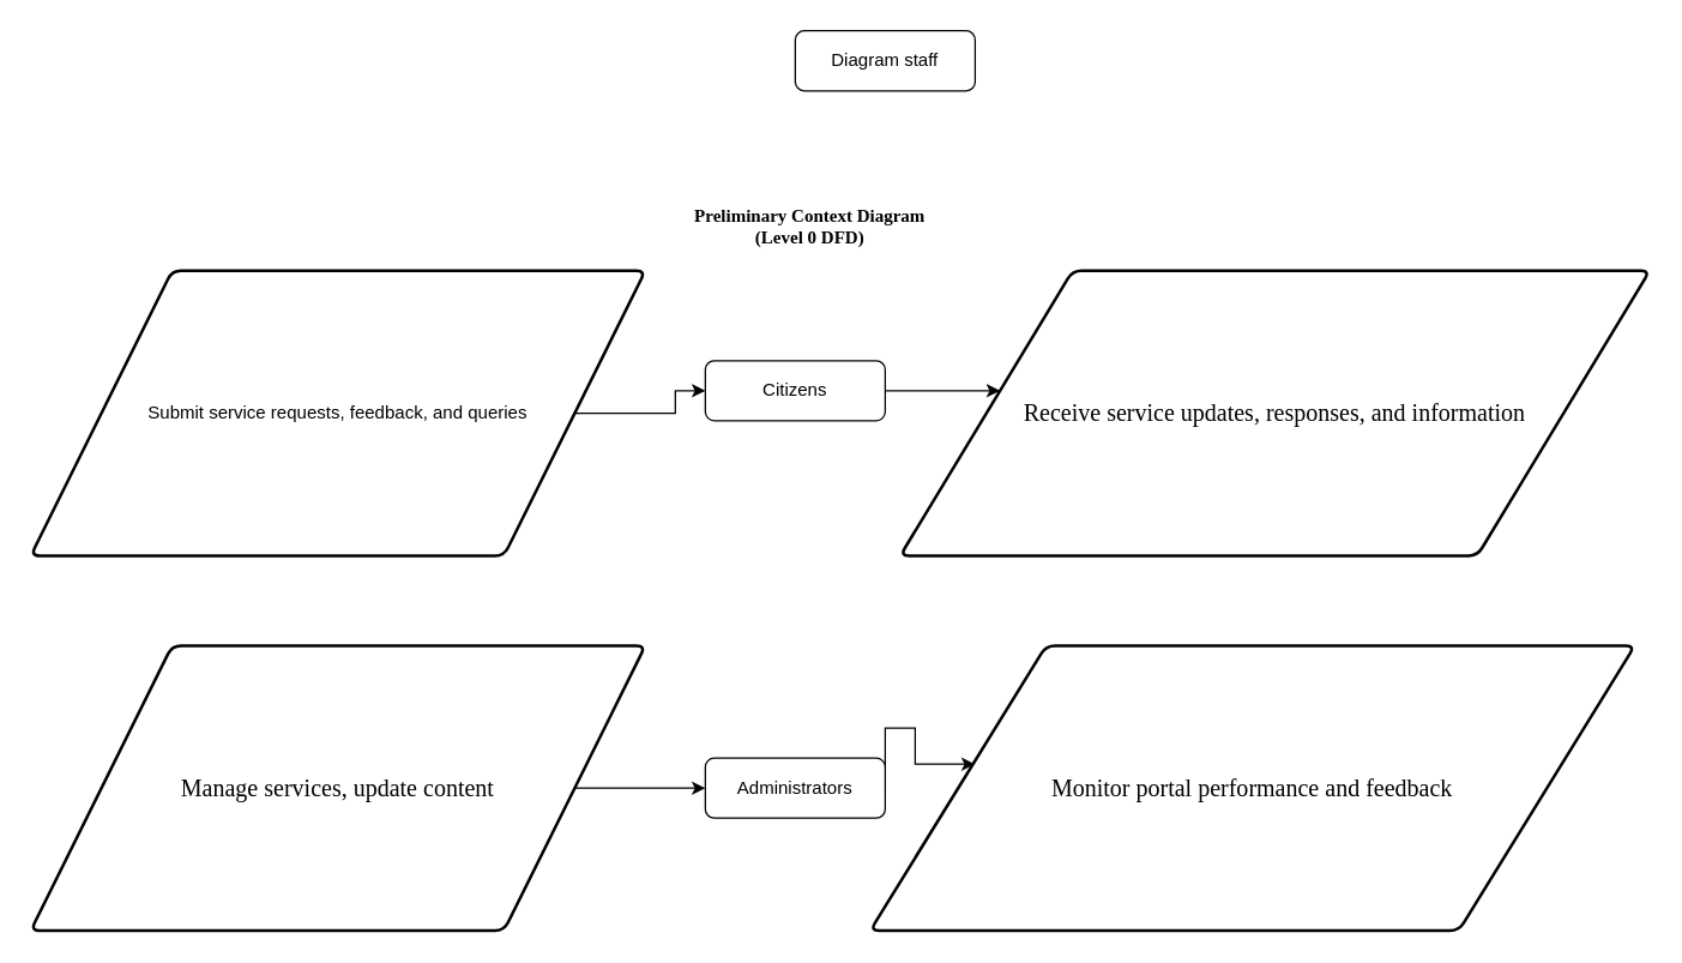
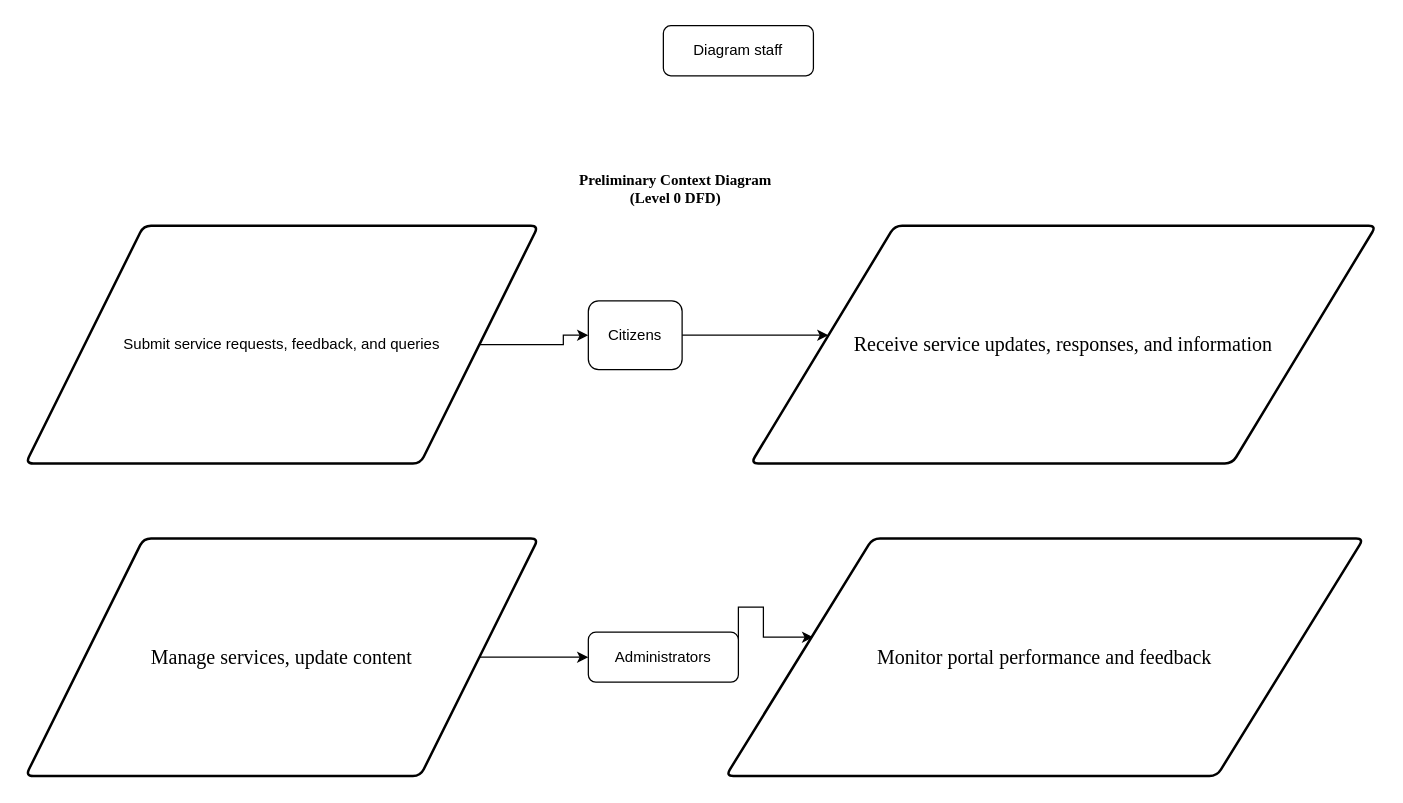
  <mxCell id="0" />
  <mxCell id="1" parent="0" />
  <mxCell id="2" value="" style="edgeStyle=orthogonalEdgeStyle;rounded=0;orthogonalLoop=1;jettySize=auto;html=1;" edge="1" parent="1" source="3" target="9"><mxGeometry relative="1" as="geometry"><Array as="points"><mxPoint x="690" y="250" /><mxPoint x="690" y="250" /></Array></mxGeometry></mxCell>
- <mxCell id="3" value="Citizens" style="rounded=1;whiteSpace=wrap;html=1;fontSize=12;glass=0;strokeWidth=1;shadow=0;" parent="1" vertex="1"><mxGeometry x="470" y="240" width="120" height="40" as="geometry" /></mxCell>
+ <mxCell id="3" value="Citizens" style="rounded=1;whiteSpace=wrap;html=1;fontSize=12;glass=0;strokeWidth=1;shadow=0;" parent="1" vertex="1"><mxGeometry x="470" y="240" width="75" height="55" as="geometry" /></mxCell>
  <mxCell id="4" style="edgeStyle=orthogonalEdgeStyle;rounded=0;orthogonalLoop=1;jettySize=auto;html=1;entryX=0.137;entryY=0.416;entryDx=0;entryDy=0;entryPerimeter=0;exitX=1;exitY=0.5;exitDx=0;exitDy=0;" edge="1" parent="1" source="5" target="12"><mxGeometry relative="1" as="geometry"><Array as="points"><mxPoint x="590" y="485" /><mxPoint x="610" y="485" /><mxPoint x="610" y="509" /></Array></mxGeometry></mxCell>
  <mxCell id="5" value="Administrators" style="rounded=1;whiteSpace=wrap;html=1;" vertex="1" parent="1"><mxGeometry x="470" y="505" width="120" height="40" as="geometry" /></mxCell>
  <mxCell id="6" value="Diagram staff" style="rounded=1;whiteSpace=wrap;html=1;" vertex="1" parent="1"><mxGeometry x="530" y="20" width="120" height="40" as="geometry" /></mxCell>
  <mxCell id="7" value="" style="edgeStyle=orthogonalEdgeStyle;rounded=0;orthogonalLoop=1;jettySize=auto;html=1;" edge="1" parent="1" source="8" target="3"><mxGeometry relative="1" as="geometry" /></mxCell>
  <mxCell id="8" value="Submit service requests, feedback, and queries " style="shape=parallelogram;html=1;strokeWidth=2;perimeter=parallelogramPerimeter;whiteSpace=wrap;rounded=1;arcSize=12;size=0.23;" vertex="1" parent="1"><mxGeometry x="20" y="180" width="410" height="190" as="geometry" /></mxCell>
  <mxCell id="9" value="&lt;span style=&quot;font-size:12.0pt;line-height:&lt;br/&gt;107%;font-family:&amp;quot;Times New Roman&amp;quot;,serif;mso-fareast-font-family:&amp;quot;Times New Roman&amp;quot;;&lt;br/&gt;mso-font-kerning:0pt;mso-ligatures:none;mso-ansi-language:EN-GB;mso-fareast-language:&lt;br/&gt;IT;mso-bidi-language:AR-SA&quot; lang=&quot;EN-GB&quot;&gt;Receive service updates, responses, and information&lt;/span&gt;" style="shape=parallelogram;html=1;strokeWidth=2;perimeter=parallelogramPerimeter;whiteSpace=wrap;rounded=1;arcSize=12;size=0.23;" vertex="1" parent="1"><mxGeometry x="600" y="180" width="500" height="190" as="geometry" /></mxCell>
  <mxCell id="10" style="edgeStyle=orthogonalEdgeStyle;rounded=0;orthogonalLoop=1;jettySize=auto;html=1;exitX=1;exitY=0.5;exitDx=0;exitDy=0;" edge="1" parent="1" source="11" target="5"><mxGeometry relative="1" as="geometry" /></mxCell>
  <mxCell id="11" value="&lt;span style=&quot;font-size:12.0pt;line-height:&lt;br/&gt;107%;font-family:&amp;quot;Times New Roman&amp;quot;,serif;mso-fareast-font-family:&amp;quot;Times New Roman&amp;quot;;&lt;br/&gt;mso-font-kerning:0pt;mso-ligatures:none;mso-ansi-language:EN-GB;mso-fareast-language:&lt;br/&gt;IT;mso-bidi-language:AR-SA&quot; lang=&quot;EN-GB&quot;&gt;Manage services, update content &lt;/span&gt;" style="shape=parallelogram;html=1;strokeWidth=2;perimeter=parallelogramPerimeter;whiteSpace=wrap;rounded=1;arcSize=12;size=0.23;" vertex="1" parent="1"><mxGeometry x="20" y="430" width="410" height="190" as="geometry" /></mxCell>
  <mxCell id="12" value="&lt;span style=&quot;font-size:12.0pt;line-height:&lt;br/&gt;107%;font-family:&amp;quot;Times New Roman&amp;quot;,serif;mso-fareast-font-family:&amp;quot;Times New Roman&amp;quot;;&lt;br/&gt;mso-font-kerning:0pt;mso-ligatures:none;mso-ansi-language:EN-GB;mso-fareast-language:&lt;br/&gt;IT;mso-bidi-language:AR-SA&quot; lang=&quot;EN-GB&quot;&gt;Monitor portal performance and feedback&lt;/span&gt;" style="shape=parallelogram;html=1;strokeWidth=2;perimeter=parallelogramPerimeter;whiteSpace=wrap;rounded=1;arcSize=12;size=0.23;" vertex="1" parent="1"><mxGeometry x="580" y="430" width="510" height="190" as="geometry" /></mxCell>
  <mxCell id="13" value="&lt;p style=&quot;mso-margin-top-alt:auto;mso-margin-bottom-alt:auto;&lt;br/&gt;line-height:normal;mso-outline-level:3&quot; class=&quot;MsoNormal&quot;&gt;&lt;b&gt;&lt;span style=&quot;font-size:&lt;br/&gt;13.5pt;font-family:&amp;quot;Times New Roman&amp;quot;,serif;mso-fareast-font-family:&amp;quot;Times New Roman&amp;quot;;&lt;br/&gt;mso-font-kerning:0pt;mso-ligatures:none;mso-ansi-language:EN-GB;mso-fareast-language:&lt;br/&gt;IT&quot; lang=&quot;EN-GB&quot;&gt;Preliminary Context Diagram (Level 0 DFD)&lt;/span&gt;&lt;/b&gt;&lt;/p&gt;&lt;br/&gt;&lt;div&gt;&lt;br/&gt;&lt;/div&gt;" style="text;html=1;align=center;verticalAlign=middle;whiteSpace=wrap;rounded=0;" vertex="1" parent="1"><mxGeometry x="460" y="150" width="160" height="30" as="geometry" /></mxCell>
